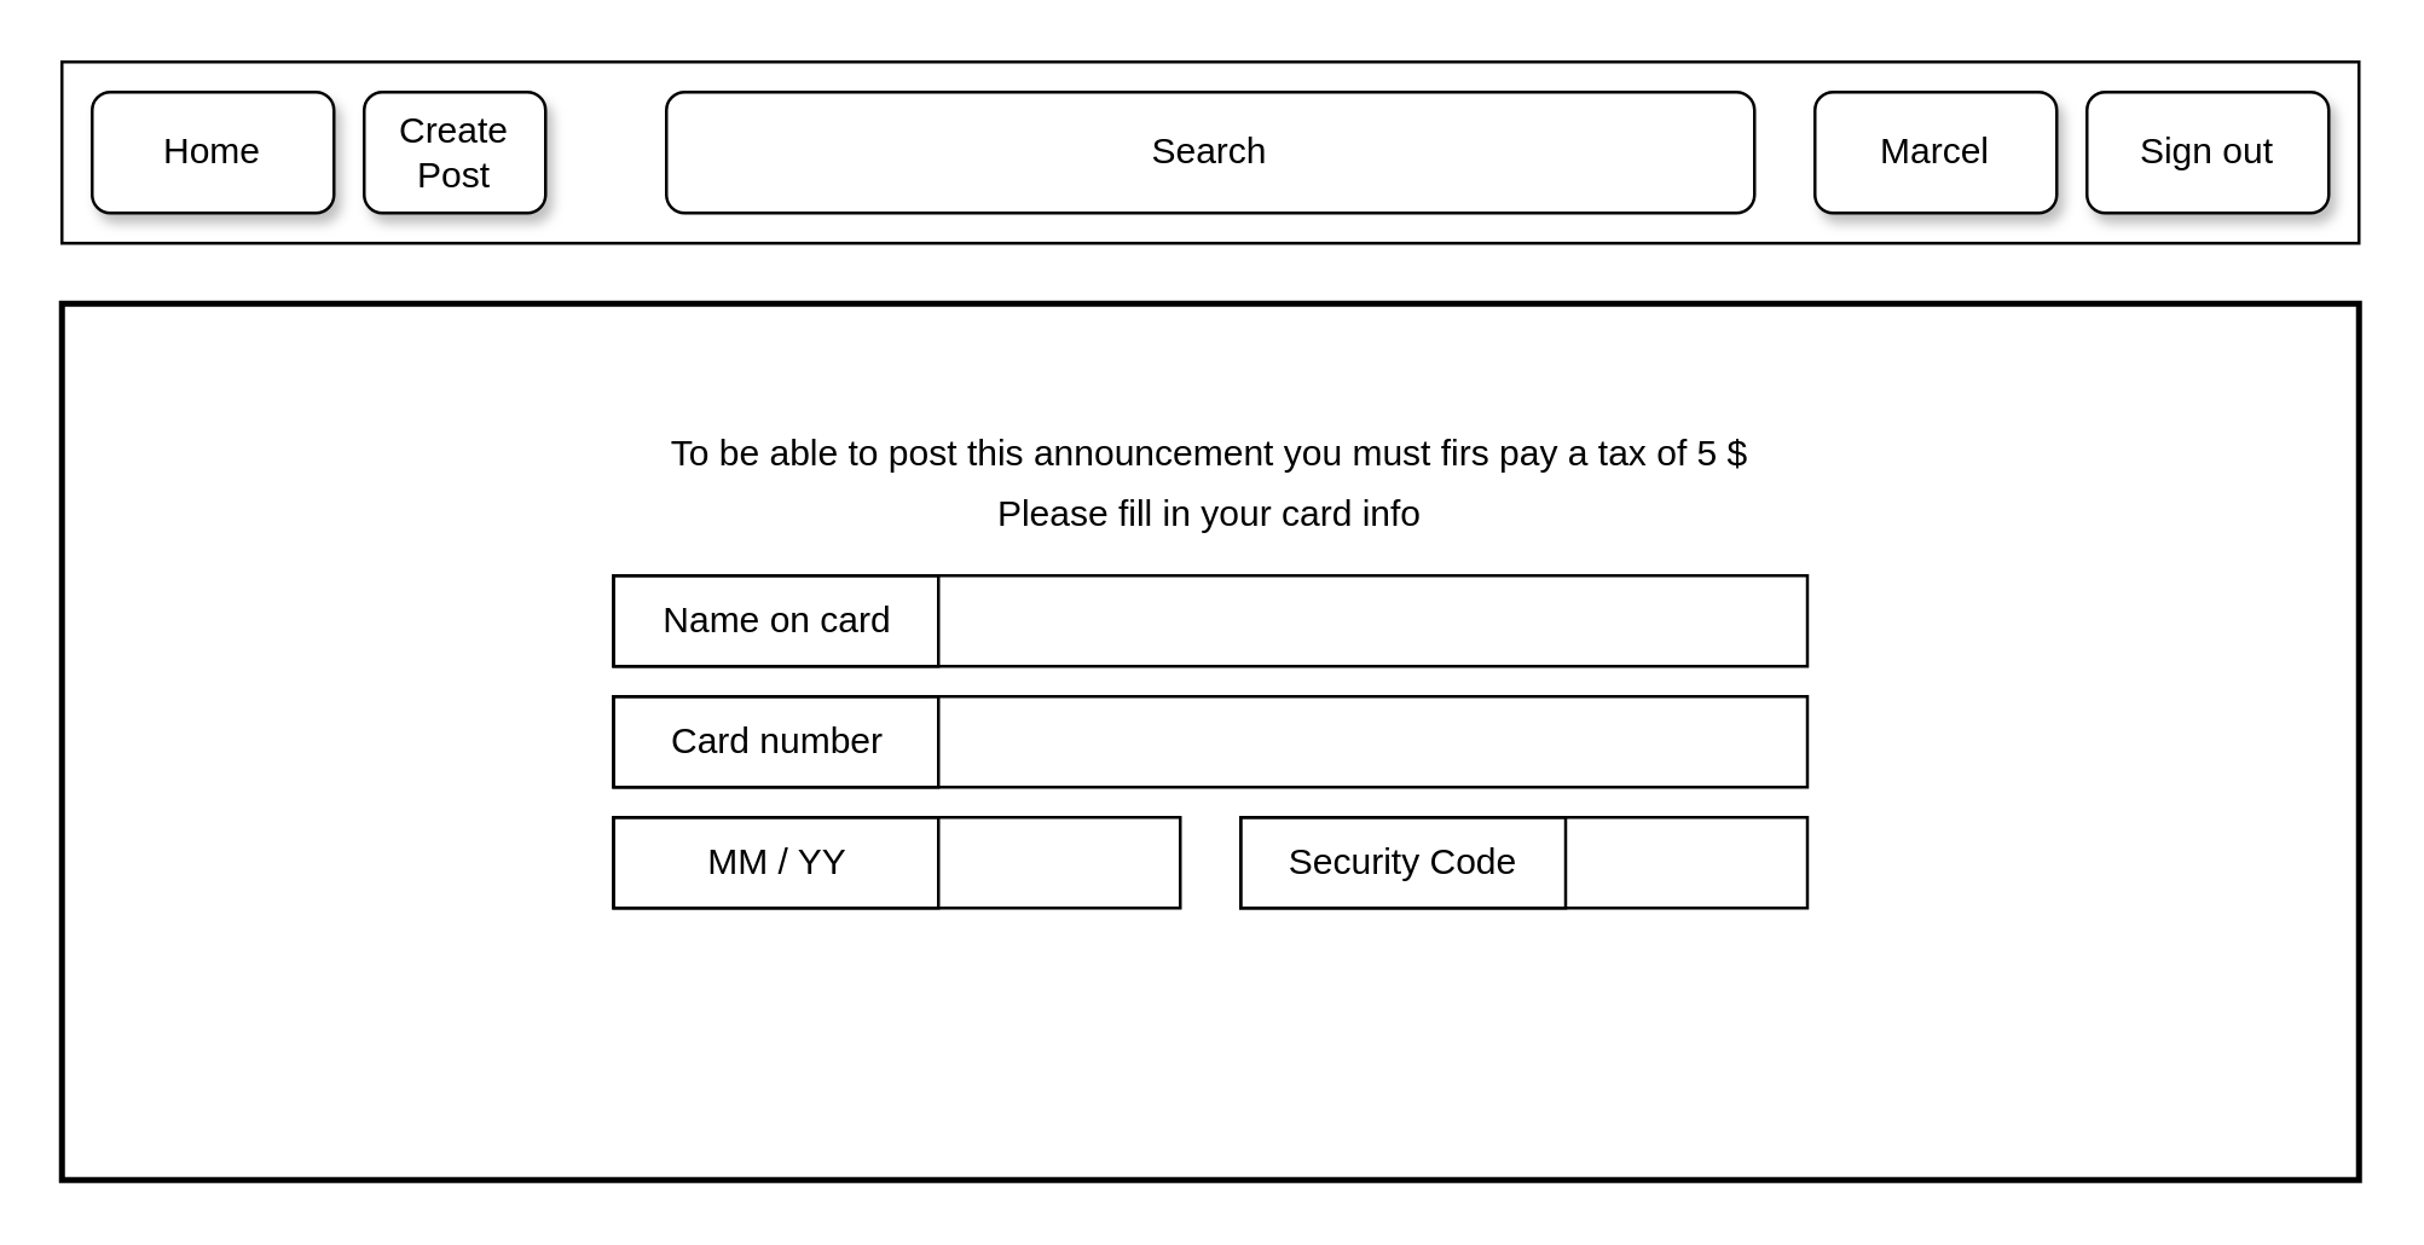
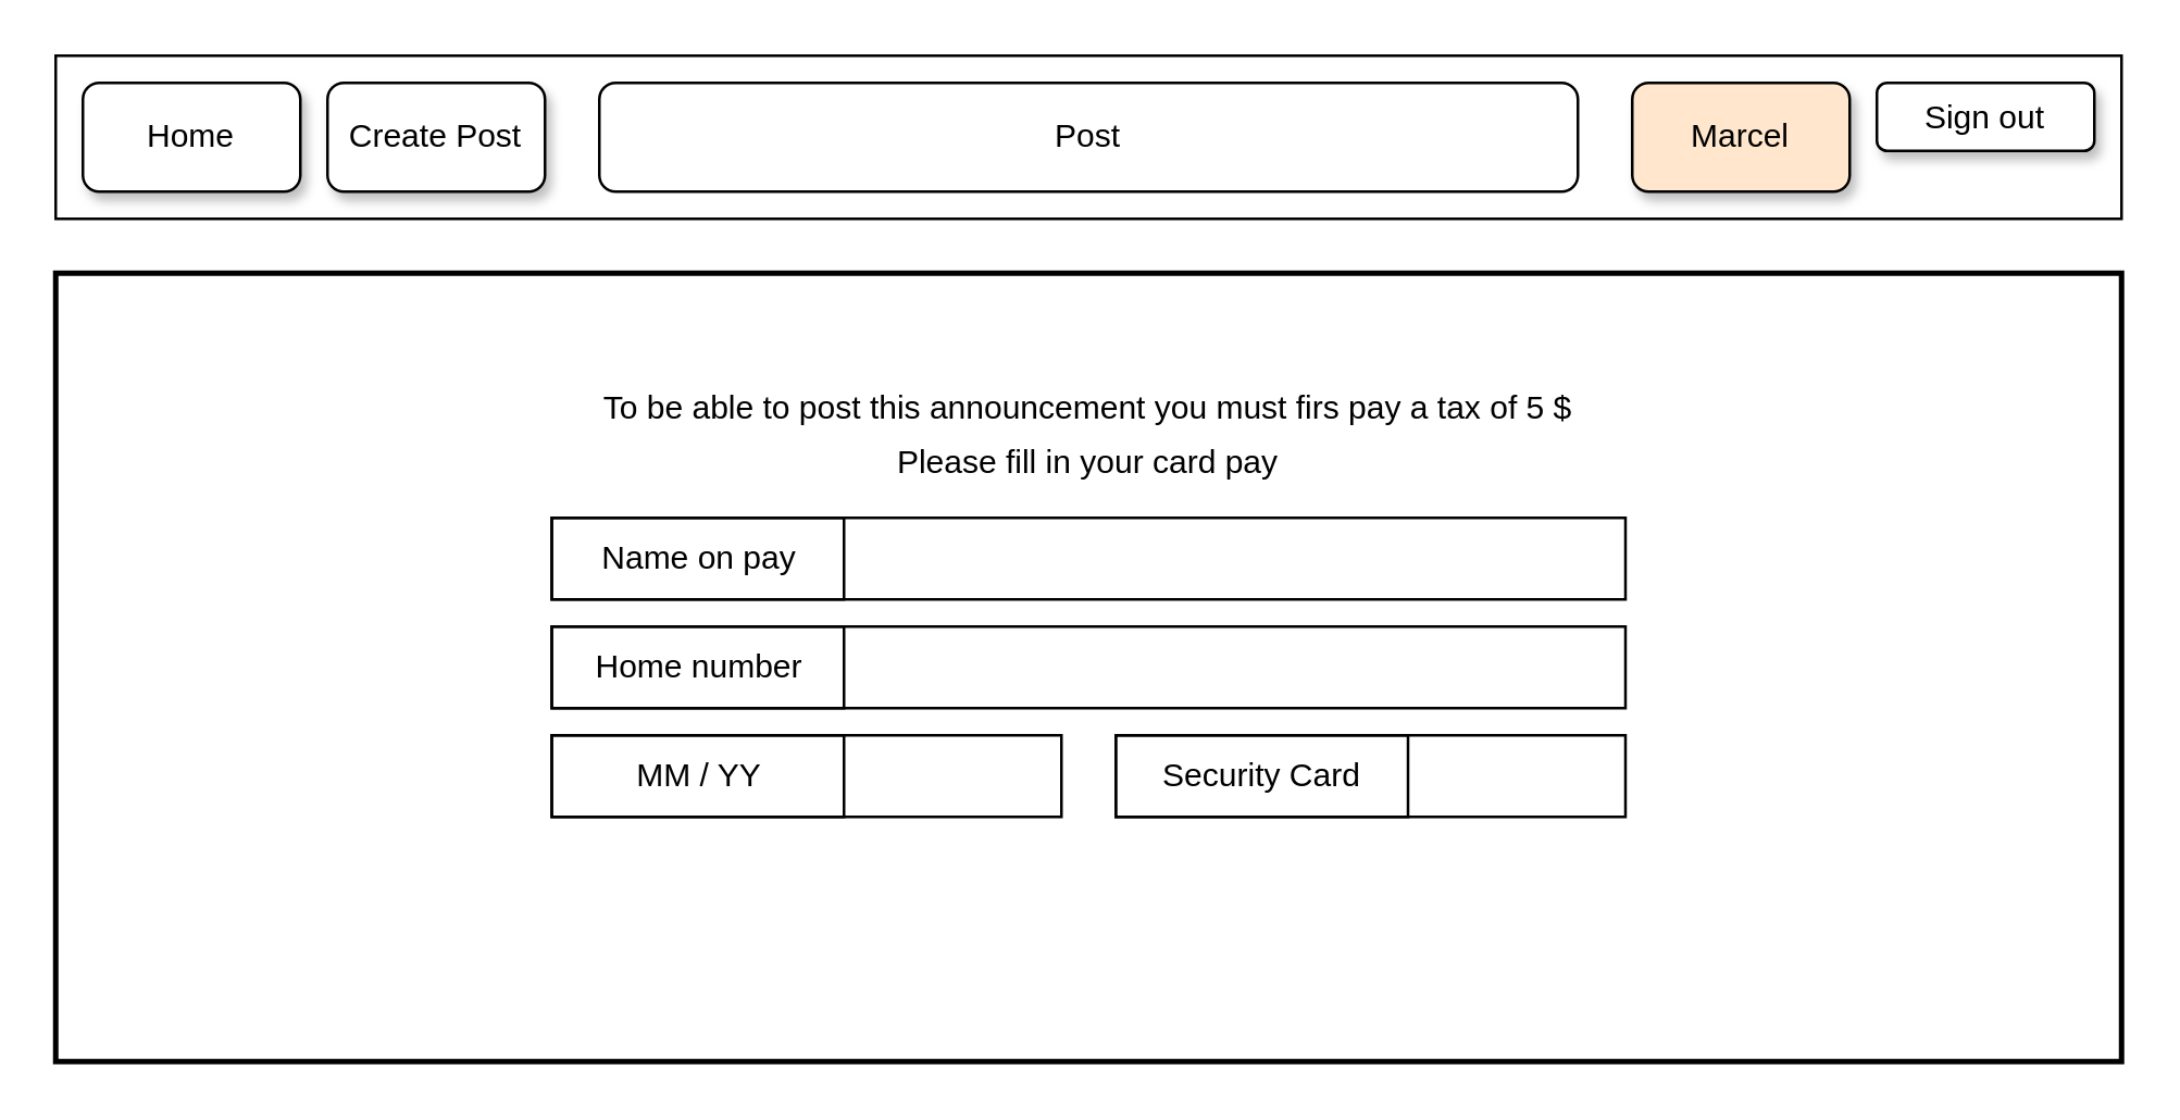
  <mxCell id="0" />
  <mxCell id="1" parent="0" />
  <mxCell id="2" value="" style="rounded=0;whiteSpace=wrap;html=1;" vertex="1" parent="1"><mxGeometry x="20" y="20" width="760" height="60" as="geometry" /></mxCell>
- <mxCell id="3" value="Sign out" style="rounded=1;whiteSpace=wrap;html=1;shadow=1;" vertex="1" parent="1"><mxGeometry x="690" y="30" width="80" height="40" as="geometry" /></mxCell>
- <mxCell id="4" value="Search" style="rounded=1;whiteSpace=wrap;html=1;shadow=0;" vertex="1" parent="1"><mxGeometry x="220" y="30" width="360" height="40" as="geometry" /></mxCell>
+ <mxCell id="3" value="Sign out" style="rounded=1;whiteSpace=wrap;html=1;shadow=1;" vertex="1" parent="1"><mxGeometry x="690" y="30" width="80" height="25" as="geometry" /></mxCell>
+ <mxCell id="4" value="Post" style="rounded=1;whiteSpace=wrap;html=1;shadow=0;" vertex="1" parent="1"><mxGeometry x="220" y="30" width="360" height="40" as="geometry" /></mxCell>
  <mxCell id="5" value="Home" style="rounded=1;whiteSpace=wrap;html=1;shadow=1;" vertex="1" parent="1"><mxGeometry x="30" y="30" width="80" height="40" as="geometry" /></mxCell>
- <mxCell id="6" value="Marcel" style="rounded=1;whiteSpace=wrap;html=1;shadow=1;" vertex="1" parent="1"><mxGeometry x="600" y="30" width="80" height="40" as="geometry" /></mxCell>
- <mxCell id="7" value="Create Post" style="rounded=1;whiteSpace=wrap;html=1;shadow=1;" vertex="1" parent="1"><mxGeometry x="120" y="30" width="60" height="40" as="geometry" /></mxCell>
+ <mxCell id="6" value="Marcel" style="rounded=1;whiteSpace=wrap;html=1;shadow=1;fillColor=#ffe6cc;" vertex="1" parent="1"><mxGeometry x="600" y="30" width="80" height="40" as="geometry" /></mxCell>
+ <mxCell id="7" value="Create Post" style="rounded=1;whiteSpace=wrap;html=1;shadow=1;" vertex="1" parent="1"><mxGeometry x="120" y="30" width="80" height="40" as="geometry" /></mxCell>
  <mxCell id="8" value="" style="rounded=0;whiteSpace=wrap;html=1;shadow=0;strokeWidth=2;" vertex="1" parent="1"><mxGeometry x="20" y="100" width="760" height="290" as="geometry" /></mxCell>
  <mxCell id="9" value="To be able to post this announcement you must firs pay a tax of 5 $" style="text;html=1;strokeColor=none;fillColor=none;align=center;verticalAlign=middle;whiteSpace=wrap;rounded=0;shadow=0;" vertex="1" parent="1"><mxGeometry x="145" y="140" width="510" height="20" as="geometry" /></mxCell>
- <mxCell id="10" value="Please fill in your card info" style="text;html=1;strokeColor=none;fillColor=none;align=center;verticalAlign=middle;whiteSpace=wrap;rounded=0;shadow=0;" vertex="1" parent="1"><mxGeometry x="145" y="160" width="510" height="20" as="geometry" /></mxCell>
+ <mxCell id="10" value="Please fill in your card pay" style="text;html=1;strokeColor=none;fillColor=none;align=center;verticalAlign=middle;whiteSpace=wrap;rounded=0;shadow=0;" vertex="1" parent="1"><mxGeometry x="145" y="160" width="510" height="20" as="geometry" /></mxCell>
  <mxCell id="11" value="" style="rounded=0;whiteSpace=wrap;html=1;shadow=0;strokeWidth=1;fillColor=none;" vertex="1" parent="1"><mxGeometry x="202.5" y="190" width="395" height="30" as="geometry" /></mxCell>
  <mxCell id="12" value="" style="rounded=0;whiteSpace=wrap;html=1;shadow=0;strokeWidth=1;fillColor=none;" vertex="1" parent="1"><mxGeometry x="202.5" y="230" width="395" height="30" as="geometry" /></mxCell>
  <mxCell id="13" value="" style="rounded=0;whiteSpace=wrap;html=1;shadow=0;strokeWidth=1;fillColor=none;" vertex="1" parent="1"><mxGeometry x="202.5" y="270" width="187.5" height="30" as="geometry" /></mxCell>
  <mxCell id="14" value="" style="rounded=0;whiteSpace=wrap;html=1;shadow=0;strokeWidth=1;fillColor=none;" vertex="1" parent="1"><mxGeometry x="410" y="270" width="187.5" height="30" as="geometry" /></mxCell>
- <mxCell id="15" value="Name on card" style="rounded=0;whiteSpace=wrap;html=1;shadow=0;strokeWidth=1;fillColor=none;" vertex="1" parent="1"><mxGeometry x="202.5" y="190" width="107.5" height="30" as="geometry" /></mxCell>
- <mxCell id="16" value="Card number" style="rounded=0;whiteSpace=wrap;html=1;shadow=0;strokeWidth=1;fillColor=none;" vertex="1" parent="1"><mxGeometry x="202.5" y="230" width="107.5" height="30" as="geometry" /></mxCell>
+ <mxCell id="15" value="Name on pay" style="rounded=0;whiteSpace=wrap;html=1;shadow=0;strokeWidth=1;fillColor=none;" vertex="1" parent="1"><mxGeometry x="202.5" y="190" width="107.5" height="30" as="geometry" /></mxCell>
+ <mxCell id="16" value="Home number" style="rounded=0;whiteSpace=wrap;html=1;shadow=0;strokeWidth=1;fillColor=none;" vertex="1" parent="1"><mxGeometry x="202.5" y="230" width="107.5" height="30" as="geometry" /></mxCell>
  <mxCell id="17" value="MM / YY" style="rounded=0;whiteSpace=wrap;html=1;shadow=0;strokeWidth=1;fillColor=none;" vertex="1" parent="1"><mxGeometry x="202.5" y="270" width="107.5" height="30" as="geometry" /></mxCell>
- <mxCell id="18" value="Security Code" style="rounded=0;whiteSpace=wrap;html=1;shadow=0;strokeWidth=1;fillColor=none;" vertex="1" parent="1"><mxGeometry x="410" y="270" width="107.5" height="30" as="geometry" /></mxCell>
+ <mxCell id="18" value="Security Card" style="rounded=0;whiteSpace=wrap;html=1;shadow=0;strokeWidth=1;fillColor=none;" vertex="1" parent="1"><mxGeometry x="410" y="270" width="107.5" height="30" as="geometry" /></mxCell>
